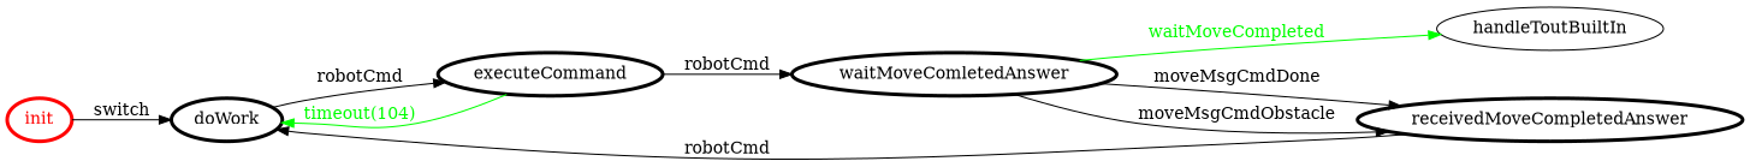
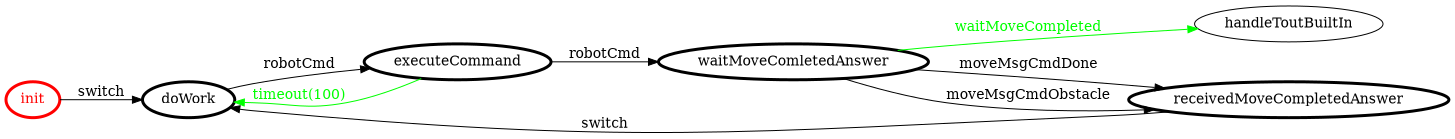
  digraph {
    rankdir=LR
    node [color=black fontcolor=black penwidth=3]
    edge [color=black fontcolor=black]
    init [color=red fontcolor=red]
    doWork
    executeCommand
    waitMoveComletedAnswer
    handleToutBuiltIn [color="" fontcolor="" penwidth=""]
    receivedMoveCompletedAnswer
    init -> doWork [label=switch]
    doWork -> executeCommand [label=robotCmd]
-   executeCommand -> doWork [color=green fontcolor=green label="timeout(104)"]
+   executeCommand -> doWork [color=green fontcolor=green label="timeout(100)"]
    executeCommand -> waitMoveComletedAnswer [label=robotCmd]
    waitMoveComletedAnswer -> handleToutBuiltIn [color=green fontcolor=green label=waitMoveCompleted]
    waitMoveComletedAnswer -> receivedMoveCompletedAnswer [label=moveMsgCmdDone]
    waitMoveComletedAnswer -> receivedMoveCompletedAnswer [label=moveMsgCmdObstacle]
-   receivedMoveCompletedAnswer -> doWork [label=robotCmd]
+   receivedMoveCompletedAnswer -> doWork [label=switch]
  }
